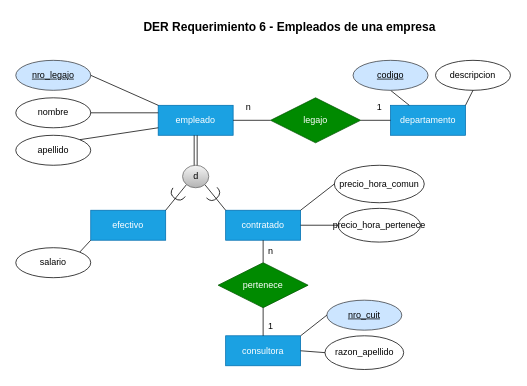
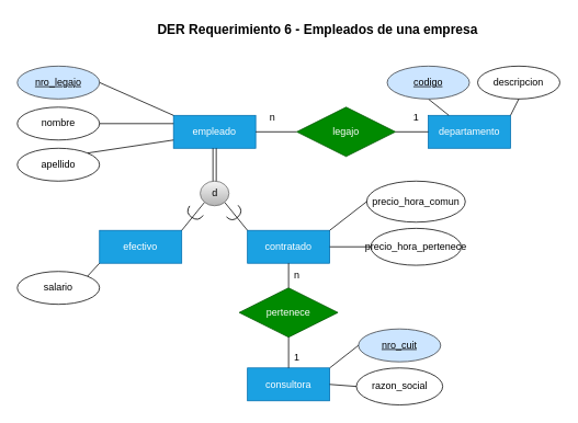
  <mxCell id="0" />
  <mxCell id="1" parent="0" />
  <mxCell id="2" value="empleado" style="whiteSpace=wrap;html=1;align=center;fillColor=#1ba1e2;fontColor=#ffffff;strokeColor=#006EAF;" vertex="1" parent="1"><mxGeometry x="210" y="140" width="100" height="40" as="geometry" /></mxCell>
  <mxCell id="3" value="contratado&lt;span style=&quot;color: rgba(0, 0, 0, 0); font-family: monospace; font-size: 0px; text-align: start; text-wrap: nowrap;&quot;&gt;%3CmxGraphModel%3E%3Croot%3E%3CmxCell%20id%3D%220%22%2F%3E%3CmxCell%20id%3D%221%22%20parent%3D%220%22%2F%3E%3CmxCell%20id%3D%222%22%20value%3D%22empleado%22%20style%3D%22whiteSpace%3Dwrap%3Bhtml%3D1%3Balign%3Dcenter%3BfillColor%3D%231ba1e2%3BfontColor%3D%23ffffff%3BstrokeColor%3D%23006EAF%3B%22%20vertex%3D%221%22%20parent%3D%221%22%3E%3CmxGeometry%20x%3D%22400%22%20y%3D%22120%22%20width%3D%22100%22%20height%3D%2240%22%20as%3D%22geometry%22%2F%3E%3C%2FmxCell%3E%3C%2Froot%3E%3C%2FmxGraphModel%3E&lt;/span&gt;" style="whiteSpace=wrap;html=1;align=center;fillColor=#1ba1e2;fontColor=#ffffff;strokeColor=#006EAF;" vertex="1" parent="1"><mxGeometry x="300" y="280" width="100" height="40" as="geometry" /></mxCell>
  <mxCell id="4" value="efectivo" style="whiteSpace=wrap;html=1;align=center;fillColor=#1ba1e2;fontColor=#ffffff;strokeColor=#006EAF;" vertex="1" parent="1"><mxGeometry x="120" y="280" width="100" height="40" as="geometry" /></mxCell>
  <mxCell id="5" value="nro_legajo" style="ellipse;whiteSpace=wrap;html=1;align=center;fontStyle=4;fillColor=#cce5ff;strokeColor=#36393d;" vertex="1" parent="1"><mxGeometry x="20" y="80" width="100" height="40" as="geometry" /></mxCell>
  <mxCell id="6" value="nombre" style="ellipse;whiteSpace=wrap;html=1;align=center;" vertex="1" parent="1"><mxGeometry x="20" y="130" width="100" height="40" as="geometry" /></mxCell>
  <mxCell id="7" value="apellido" style="ellipse;whiteSpace=wrap;html=1;align=center;" vertex="1" parent="1"><mxGeometry x="20" y="180" width="100" height="40" as="geometry" /></mxCell>
  <mxCell id="8" value="" style="endArrow=none;html=1;rounded=0;exitX=1;exitY=0.5;exitDx=0;exitDy=0;entryX=0;entryY=0;entryDx=0;entryDy=0;" edge="1" parent="1" source="5" target="2"><mxGeometry relative="1" as="geometry"><mxPoint x="360" y="480" as="sourcePoint" /><mxPoint x="520" y="480" as="targetPoint" /></mxGeometry></mxCell>
  <mxCell id="9" value="" style="endArrow=none;html=1;rounded=0;exitX=1;exitY=0.5;exitDx=0;exitDy=0;entryX=0;entryY=0.25;entryDx=0;entryDy=0;" edge="1" parent="1" source="6" target="2"><mxGeometry relative="1" as="geometry"><mxPoint x="370" y="490" as="sourcePoint" /><mxPoint x="530" y="490" as="targetPoint" /></mxGeometry></mxCell>
  <mxCell id="10" value="" style="endArrow=none;html=1;rounded=0;entryX=0;entryY=0.75;entryDx=0;entryDy=0;exitX=1;exitY=0;exitDx=0;exitDy=0;" edge="1" parent="1" source="7" target="2"><mxGeometry relative="1" as="geometry"><mxPoint x="110" y="200" as="sourcePoint" /><mxPoint x="540" y="500" as="targetPoint" /></mxGeometry></mxCell>
  <mxCell id="11" value="" style="endArrow=none;html=1;rounded=0;exitX=0;exitY=0.5;exitDx=0;exitDy=0;entryX=1;entryY=0.5;entryDx=0;entryDy=0;" edge="1" parent="1" source="17" target="2"><mxGeometry relative="1" as="geometry"><mxPoint x="390" y="510" as="sourcePoint" /><mxPoint x="550" y="510" as="targetPoint" /></mxGeometry></mxCell>
  <mxCell id="12" value="descripcion" style="ellipse;whiteSpace=wrap;html=1;align=center;" vertex="1" parent="1"><mxGeometry x="580" y="80" width="100" height="40" as="geometry" /></mxCell>
  <mxCell id="13" value="departamento" style="whiteSpace=wrap;html=1;align=center;fillColor=#1ba1e2;fontColor=#ffffff;strokeColor=#006EAF;" vertex="1" parent="1"><mxGeometry x="520" y="140" width="100" height="40" as="geometry" /></mxCell>
  <mxCell id="14" value="" style="endArrow=none;html=1;rounded=0;exitX=0.5;exitY=1;exitDx=0;exitDy=0;entryX=0.25;entryY=0;entryDx=0;entryDy=0;" edge="1" parent="1" source="16" target="13"><mxGeometry relative="1" as="geometry"><mxPoint x="240" y="400" as="sourcePoint" /><mxPoint x="520" y="480" as="targetPoint" /></mxGeometry></mxCell>
  <mxCell id="15" value="" style="endArrow=none;html=1;rounded=0;exitX=1;exitY=0;exitDx=0;exitDy=0;entryX=0.5;entryY=1;entryDx=0;entryDy=0;" edge="1" parent="1" source="13" target="12"><mxGeometry relative="1" as="geometry"><mxPoint x="370" y="490" as="sourcePoint" /><mxPoint x="710" y="110" as="targetPoint" /></mxGeometry></mxCell>
  <mxCell id="16" value="codigo" style="ellipse;whiteSpace=wrap;html=1;align=center;fontStyle=4;fillColor=#cce5ff;strokeColor=#36393d;" vertex="1" parent="1"><mxGeometry x="470" y="80" width="100" height="40" as="geometry" /></mxCell>
  <mxCell id="17" value="legajo" style="shape=rhombus;perimeter=rhombusPerimeter;whiteSpace=wrap;html=1;align=center;fillColor=#008a00;fontColor=#ffffff;strokeColor=#005700;" vertex="1" parent="1"><mxGeometry x="360" y="130" width="120" height="60" as="geometry" /></mxCell>
  <mxCell id="18" value="" style="endArrow=none;html=1;rounded=0;exitX=1;exitY=0.5;exitDx=0;exitDy=0;entryX=0;entryY=0.5;entryDx=0;entryDy=0;" edge="1" parent="1" source="17" target="13"><mxGeometry relative="1" as="geometry"><mxPoint x="360" y="480" as="sourcePoint" /><mxPoint x="520" y="480" as="targetPoint" /></mxGeometry></mxCell>
  <mxCell id="19" style="edgeStyle=orthogonalEdgeStyle;rounded=0;orthogonalLoop=1;jettySize=auto;html=1;exitX=0.5;exitY=1;exitDx=0;exitDy=0;" edge="1" parent="1" source="12" target="12"><mxGeometry relative="1" as="geometry" /></mxCell>
  <mxCell id="20" value="salario" style="ellipse;whiteSpace=wrap;html=1;align=center;" vertex="1" parent="1"><mxGeometry x="20" y="330" width="100" height="40" as="geometry" /></mxCell>
  <mxCell id="21" value="" style="endArrow=none;html=1;rounded=0;exitX=0;exitY=1;exitDx=0;exitDy=0;entryX=1;entryY=0;entryDx=0;entryDy=0;" edge="1" parent="1" source="40" target="4"><mxGeometry relative="1" as="geometry"><mxPoint x="-25" y="280" as="sourcePoint" /><mxPoint x="135" y="547.5" as="targetPoint" /></mxGeometry></mxCell>
  <mxCell id="22" value="" style="endArrow=none;html=1;rounded=0;entryX=0;entryY=0;entryDx=0;entryDy=0;exitX=1;exitY=1;exitDx=0;exitDy=0;" edge="1" parent="1" source="40" target="3"><mxGeometry relative="1" as="geometry"><mxPoint x="280" y="499.5" as="sourcePoint" /><mxPoint x="450" y="742" as="targetPoint" /></mxGeometry></mxCell>
  <mxCell id="23" value="" style="endArrow=none;html=1;rounded=0;exitX=0;exitY=1;exitDx=0;exitDy=0;entryX=1;entryY=0;entryDx=0;entryDy=0;" edge="1" parent="1" source="4" target="20"><mxGeometry relative="1" as="geometry"><mxPoint x="-25" y="235.5" as="sourcePoint" /><mxPoint x="75" y="255.5" as="targetPoint" /></mxGeometry></mxCell>
  <mxCell id="24" value="precio_hora_comun" style="ellipse;whiteSpace=wrap;html=1;align=center;" vertex="1" parent="1"><mxGeometry x="445" y="220" width="120" height="50" as="geometry" /></mxCell>
  <mxCell id="25" value="precio_hora_pertenece" style="ellipse;whiteSpace=wrap;html=1;align=center;" vertex="1" parent="1"><mxGeometry x="450" y="277.5" width="110" height="45" as="geometry" /></mxCell>
  <mxCell id="26" value="" style="endArrow=none;html=1;rounded=0;exitX=1;exitY=0;exitDx=0;exitDy=0;entryX=0;entryY=0.5;entryDx=0;entryDy=0;" edge="1" parent="1" source="3" target="24"><mxGeometry relative="1" as="geometry"><mxPoint x="280" y="732" as="sourcePoint" /><mxPoint x="440" y="732" as="targetPoint" /></mxGeometry></mxCell>
  <mxCell id="27" value="" style="endArrow=none;html=1;rounded=0;entryX=0;entryY=0.5;entryDx=0;entryDy=0;" edge="1" parent="1" target="25"><mxGeometry relative="1" as="geometry"><mxPoint x="400" y="300" as="sourcePoint" /><mxPoint x="450" y="742" as="targetPoint" /></mxGeometry></mxCell>
  <mxCell id="28" value="pertenece" style="shape=rhombus;perimeter=rhombusPerimeter;whiteSpace=wrap;html=1;align=center;fillColor=#008a00;fontColor=#ffffff;strokeColor=#005700;" vertex="1" parent="1"><mxGeometry x="290" y="350" width="120" height="60" as="geometry" /></mxCell>
  <mxCell id="29" value="" style="endArrow=none;html=1;rounded=0;entryX=0.5;entryY=0;entryDx=0;entryDy=0;" edge="1" parent="1" source="3" target="28"><mxGeometry relative="1" as="geometry"><mxPoint x="280" y="732" as="sourcePoint" /><mxPoint x="440" y="732" as="targetPoint" /></mxGeometry></mxCell>
  <mxCell id="30" value="consultora" style="whiteSpace=wrap;html=1;align=center;fillColor=#1ba1e2;fontColor=#ffffff;strokeColor=#006EAF;" vertex="1" parent="1"><mxGeometry x="300" y="447.5" width="100" height="40" as="geometry" /></mxCell>
  <mxCell id="31" value="nro_cuit" style="ellipse;whiteSpace=wrap;html=1;align=center;fontStyle=4;fillColor=#cce5ff;strokeColor=#36393d;" vertex="1" parent="1"><mxGeometry x="435" y="400" width="100" height="40" as="geometry" /></mxCell>
- <mxCell id="32" value="razon_apellido" style="ellipse;whiteSpace=wrap;html=1;align=center;" vertex="1" parent="1"><mxGeometry x="432.5" y="447.5" width="105" height="45" as="geometry" /></mxCell>
+ <mxCell id="32" value="razon_social" style="ellipse;whiteSpace=wrap;html=1;align=center;" vertex="1" parent="1"><mxGeometry x="432.5" y="447.5" width="105" height="45" as="geometry" /></mxCell>
  <mxCell id="33" style="edgeStyle=orthogonalEdgeStyle;rounded=0;orthogonalLoop=1;jettySize=auto;html=1;exitX=0.5;exitY=1;exitDx=0;exitDy=0;" edge="1" parent="1" source="32" target="32"><mxGeometry relative="1" as="geometry" /></mxCell>
  <mxCell id="34" value="" style="endArrow=none;html=1;rounded=0;entryX=0;entryY=0.5;entryDx=0;entryDy=0;exitX=1;exitY=0;exitDx=0;exitDy=0;" edge="1" parent="1" source="30" target="31"><mxGeometry relative="1" as="geometry"><mxPoint x="280" y="732" as="sourcePoint" /><mxPoint x="440" y="732" as="targetPoint" /></mxGeometry></mxCell>
  <mxCell id="35" value="" style="endArrow=none;html=1;rounded=0;exitX=1;exitY=0.5;exitDx=0;exitDy=0;entryX=0;entryY=0.5;entryDx=0;entryDy=0;" edge="1" parent="1" source="30" target="32"><mxGeometry relative="1" as="geometry"><mxPoint x="290" y="742" as="sourcePoint" /><mxPoint x="450" y="742" as="targetPoint" /></mxGeometry></mxCell>
  <mxCell id="36" value="" style="endArrow=none;html=1;rounded=0;entryX=0.5;entryY=1;entryDx=0;entryDy=0;exitX=0.5;exitY=0;exitDx=0;exitDy=0;" edge="1" parent="1" source="30" target="28"><mxGeometry relative="1" as="geometry"><mxPoint x="290" y="742" as="sourcePoint" /><mxPoint x="450" y="742" as="targetPoint" /></mxGeometry></mxCell>
  <mxCell id="37" value="n" style="text;html=1;align=center;verticalAlign=middle;resizable=0;points=[];autosize=1;strokeColor=none;fillColor=none;" vertex="1" parent="1"><mxGeometry x="345" y="320" width="30" height="30" as="geometry" /></mxCell>
  <mxCell id="38" value="1" style="text;html=1;align=center;verticalAlign=middle;resizable=0;points=[];autosize=1;strokeColor=none;fillColor=none;" vertex="1" parent="1"><mxGeometry x="490" y="128" width="30" height="30" as="geometry" /></mxCell>
  <mxCell id="39" value="&lt;b&gt;&lt;font style=&quot;font-size: 16px;&quot;&gt;DER Requerimiento 6 - Empleados de una empresa&lt;/font&gt;&lt;/b&gt;" style="text;html=1;align=center;verticalAlign=middle;resizable=0;points=[];autosize=1;strokeColor=none;fillColor=none;" vertex="1" parent="1"><mxGeometry x="180" y="20" width="410" height="30" as="geometry" /></mxCell>
  <mxCell id="40" value="d" style="ellipse;whiteSpace=wrap;html=1;align=center;fillColor=#f5f5f5;gradientColor=#b3b3b3;strokeColor=#666666;" vertex="1" parent="1"><mxGeometry x="242.5" y="220" width="35" height="30" as="geometry" /></mxCell>
  <mxCell id="41" value="" style="shape=link;html=1;rounded=0;exitX=0.5;exitY=1;exitDx=0;exitDy=0;entryX=0.5;entryY=0;entryDx=0;entryDy=0;" edge="1" parent="1" source="2" target="40"><mxGeometry relative="1" as="geometry"><mxPoint x="259.76" y="180" as="sourcePoint" /><mxPoint x="259.76" y="210" as="targetPoint" /></mxGeometry></mxCell>
  <mxCell id="42" value="1" style="text;html=1;align=center;verticalAlign=middle;resizable=0;points=[];autosize=1;strokeColor=none;fillColor=none;" vertex="1" parent="1"><mxGeometry x="345" y="420" width="30" height="30" as="geometry" /></mxCell>
  <mxCell id="43" value="n" style="text;html=1;align=center;verticalAlign=middle;resizable=0;points=[];autosize=1;strokeColor=none;fillColor=none;" vertex="1" parent="1"><mxGeometry x="315" y="128" width="30" height="30" as="geometry" /></mxCell>
  <mxCell id="44" value="" style="shape=requiredInterface;html=1;verticalLabelPosition=bottom;sketch=0;rotation=45;" vertex="1" parent="1"><mxGeometry x="280" y="250" width="10" height="20" as="geometry" /></mxCell>
  <mxCell id="45" value="" style="shape=requiredInterface;html=1;verticalLabelPosition=bottom;sketch=0;rotation=125;" vertex="1" parent="1"><mxGeometry x="230" y="250" width="10" height="20" as="geometry" /></mxCell>
